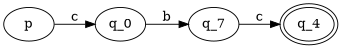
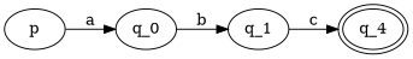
  digraph {
    rankdir=LR
    n1 [label=q_4 peripheries=2]
    p
    q_0
-   q_1 [label=q_7]
-   p -> q_0 [label=c]
+   q_1
+   p -> q_0 [label=a]
    q_0 -> q_1 [label=b]
    q_1 -> n1 [label=c]
  }
